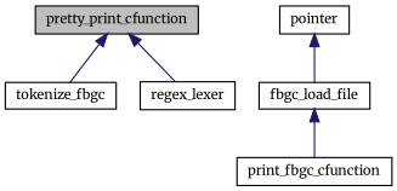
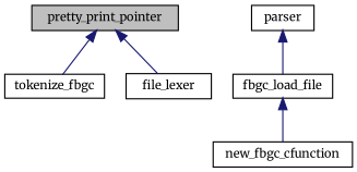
  digraph {
    fontname=Merriweather
    rankdir=TB
    node [color=black fillcolor=white fontname=Merriweather fontsize=10 shape=record style=filled]
    edge [color=midnightblue dir=back fontname=Merriweather fontsize=10 labelfontname=Helvetica labelfontsize=10 style=solid]
-   n1 [fillcolor=grey75 fontcolor=black height=0.2 label=pretty_print_cfunction width=0.4]
+   n1 [fillcolor=grey75 fontcolor=black height=0.2 label=pretty_print_pointer width=0.4]
    n2 [height=0.2 label=tokenize_fbgc width=0.4]
-   n3 [height=0.2 label=regex_lexer width=0.4]
-   n4 [height=0.2 label=pointer width=0.4]
+   n3 [height=0.2 label=file_lexer width=0.4]
+   n4 [height=0.2 label=parser width=0.4]
    n5 [height=0.2 label=fbgc_load_file width=0.4]
-   n6 [height=0.2 label=print_fbgc_cfunction width=0.4]
+   n6 [height=0.2 label=new_fbgc_cfunction width=0.4]
    n1 -> n2
    n1 -> n3
    n4 -> n5
    n5 -> n6
  }
